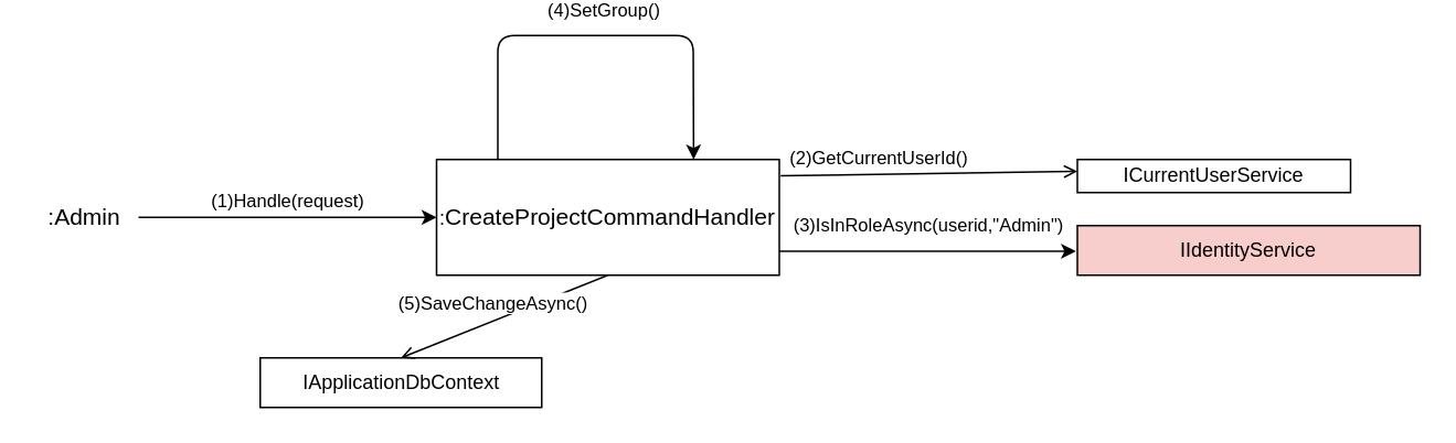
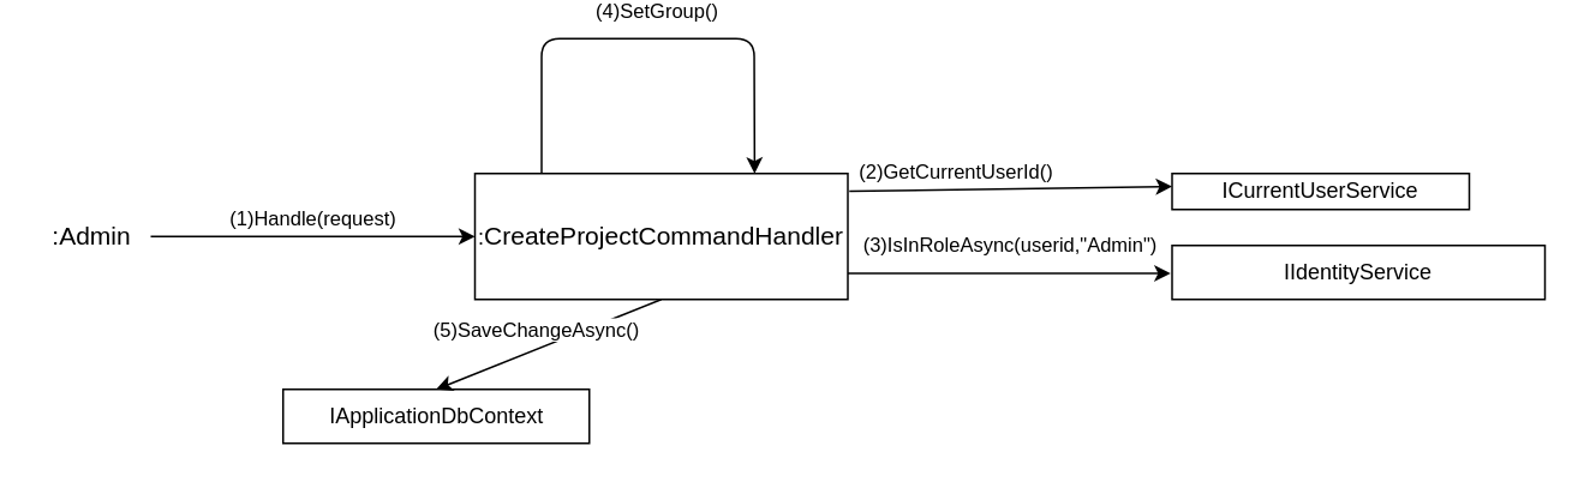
  <mxCell id="0" />
  <mxCell id="1" parent="0" />
  <mxCell id="2" value=":&lt;span style=&quot;font-size: 14px&quot;&gt;CreateProjectCommandHandler&lt;/span&gt;" style="rounded=0;whiteSpace=wrap;html=1;" parent="1" vertex="1"><mxGeometry x="263" y="95" width="207" height="70" as="geometry" /></mxCell>
  <mxCell id="3" value="(1)Handle(request)" style="endArrow=classic;html=1;entryX=0;entryY=0.5;entryDx=0;entryDy=0;" parent="1" target="2" edge="1"><mxGeometry y="10" width="50" height="50" relative="1" as="geometry"><mxPoint x="83" y="130" as="sourcePoint" /><mxPoint x="262" y="107.08" as="targetPoint" /><mxPoint as="offset" /></mxGeometry></mxCell>
  <mxCell id="4" value=":Admin" style="text;html=1;align=center;verticalAlign=middle;resizable=0;points=[];autosize=1;fontSize=14;" parent="1" vertex="1"><mxGeometry x="20" y="120" width="60" height="20" as="geometry" /></mxCell>
  <mxCell id="5" value="IApplicationDbContext" style="rounded=0;whiteSpace=wrap;html=1;" parent="1" vertex="1"><mxGeometry x="156.5" y="215" width="170" height="30" as="geometry" /></mxCell>
  <mxCell id="6" value="&lt;span&gt;ICurrentUserService&lt;/span&gt;" style="rounded=0;whiteSpace=wrap;html=1;" parent="1" vertex="1"><mxGeometry x="650" y="95" width="165" height="20" as="geometry" /></mxCell>
- <mxCell id="7" value="&lt;span style=&quot;color: rgb(0 , 0 , 0) ; font-family: &amp;#34;helvetica&amp;#34; ; font-size: 11px ; font-style: normal ; font-weight: 400 ; letter-spacing: normal ; text-align: center ; text-indent: 0px ; text-transform: none ; word-spacing: 0px ; background-color: rgb(255 , 255 , 255) ; display: inline ; float: none&quot;&gt;(2)GetCurrentUserId()&lt;/span&gt;" style="endArrow=open;html=1;exitX=1.004;exitY=0.14;exitDx=0;exitDy=0;entryX=0;entryY=0.36;entryDx=0;entryDy=0;entryPerimeter=0;exitPerimeter=0;" parent="1" source="2" target="6" edge="1"><mxGeometry x="-0.34" y="10" width="50" height="50" relative="1" as="geometry"><mxPoint x="450" y="135" as="sourcePoint" /><mxPoint x="570" y="130" as="targetPoint" /><Array as="points" /><mxPoint as="offset" /></mxGeometry></mxCell>
+ <mxCell id="7" value="&lt;span style=&quot;color: rgb(0 , 0 , 0) ; font-family: &amp;#34;helvetica&amp;#34; ; font-size: 11px ; font-style: normal ; font-weight: 400 ; letter-spacing: normal ; text-align: center ; text-indent: 0px ; text-transform: none ; word-spacing: 0px ; background-color: rgb(255 , 255 , 255) ; display: inline ; float: none&quot;&gt;(2)GetCurrentUserId()&lt;/span&gt;" style="endArrow=classic;html=1;exitX=1.004;exitY=0.14;exitDx=0;exitDy=0;entryX=0;entryY=0.36;entryDx=0;entryDy=0;entryPerimeter=0;exitPerimeter=0;" parent="1" source="2" target="6" edge="1"><mxGeometry x="-0.34" y="10" width="50" height="50" relative="1" as="geometry"><mxPoint x="450" y="135" as="sourcePoint" /><mxPoint x="570" y="130" as="targetPoint" /><Array as="points" /><mxPoint as="offset" /></mxGeometry></mxCell>
  <mxCell id="8" value="&lt;span style=&quot;color: rgb(0 , 0 , 0) ; font-family: &amp;#34;helvetica&amp;#34; ; font-size: 11px ; font-style: normal ; font-weight: 400 ; letter-spacing: normal ; text-align: center ; text-indent: 0px ; text-transform: none ; word-spacing: 0px ; background-color: rgb(255 , 255 , 255) ; display: inline ; float: none&quot;&gt;(4)SetGroup()&lt;/span&gt;" style="endArrow=classic;html=1;exitX=1;exitY=0;exitDx=0;exitDy=0;entryX=0.75;entryY=0;entryDx=0;entryDy=0;" parent="1" target="2" edge="1"><mxGeometry x="0.041" y="15" width="50" height="50" relative="1" as="geometry"><mxPoint x="300" y="95" as="sourcePoint" /><mxPoint x="503.532" y="20.3" as="targetPoint" /><Array as="points"><mxPoint x="300" y="20" /><mxPoint x="418" y="20" /></Array><mxPoint as="offset" /></mxGeometry></mxCell>
- <mxCell id="9" value="(5)SaveChangeAsync()" style="endArrow=open;html=1;exitX=0.5;exitY=1;exitDx=0;exitDy=0;entryX=0.5;entryY=0;entryDx=0;entryDy=0;" parent="1" source="2" edge="1" target="5"><mxGeometry x="0.054" y="-10" width="50" height="50" relative="1" as="geometry"><mxPoint x="370" y="185" as="sourcePoint" /><mxPoint x="151" y="365" as="targetPoint" /><Array as="points" /><mxPoint as="offset" /></mxGeometry></mxCell>
- <mxCell id="10" value="&lt;span&gt;IIdentityService&lt;/span&gt;" style="rounded=0;whiteSpace=wrap;html=1;fillColor=#f8cecc;" vertex="1" parent="1"><mxGeometry x="650" y="135" width="207" height="30" as="geometry" /></mxCell>
+ <mxCell id="9" value="(5)SaveChangeAsync()" style="endArrow=classic;html=1;exitX=0.5;exitY=1;exitDx=0;exitDy=0;entryX=0.5;entryY=0;entryDx=0;entryDy=0;" parent="1" source="2" edge="1" target="5"><mxGeometry x="0.054" y="-10" width="50" height="50" relative="1" as="geometry"><mxPoint x="370" y="185" as="sourcePoint" /><mxPoint x="151" y="365" as="targetPoint" /><Array as="points" /><mxPoint as="offset" /></mxGeometry></mxCell>
+ <mxCell id="10" value="&lt;span&gt;IIdentityService&lt;/span&gt;" style="rounded=0;whiteSpace=wrap;html=1;" vertex="1" parent="1"><mxGeometry x="650" y="135" width="207" height="30" as="geometry" /></mxCell>
  <mxCell id="11" value="&lt;span style=&quot;color: rgb(0 , 0 , 0) ; font-family: &amp;#34;helvetica&amp;#34; ; font-size: 11px ; font-style: normal ; font-weight: 400 ; letter-spacing: normal ; text-align: center ; text-indent: 0px ; text-transform: none ; word-spacing: 0px ; background-color: rgb(255 , 255 , 255) ; display: inline ; float: none&quot;&gt;(3)IsInRoleAsync(userid,&quot;Admin&quot;)&lt;/span&gt;" style="endArrow=classic;html=1;exitX=1;exitY=0.793;exitDx=0;exitDy=0;entryX=0;entryY=0.36;entryDx=0;entryDy=0;entryPerimeter=0;exitPerimeter=0;" edge="1" parent="1" source="2"><mxGeometry x="0.005" y="16" width="50" height="50" relative="1" as="geometry"><mxPoint x="469.998" y="149.5" as="sourcePoint" /><mxPoint x="649.17" y="150.5" as="targetPoint" /><Array as="points" /><mxPoint as="offset" /></mxGeometry></mxCell>
